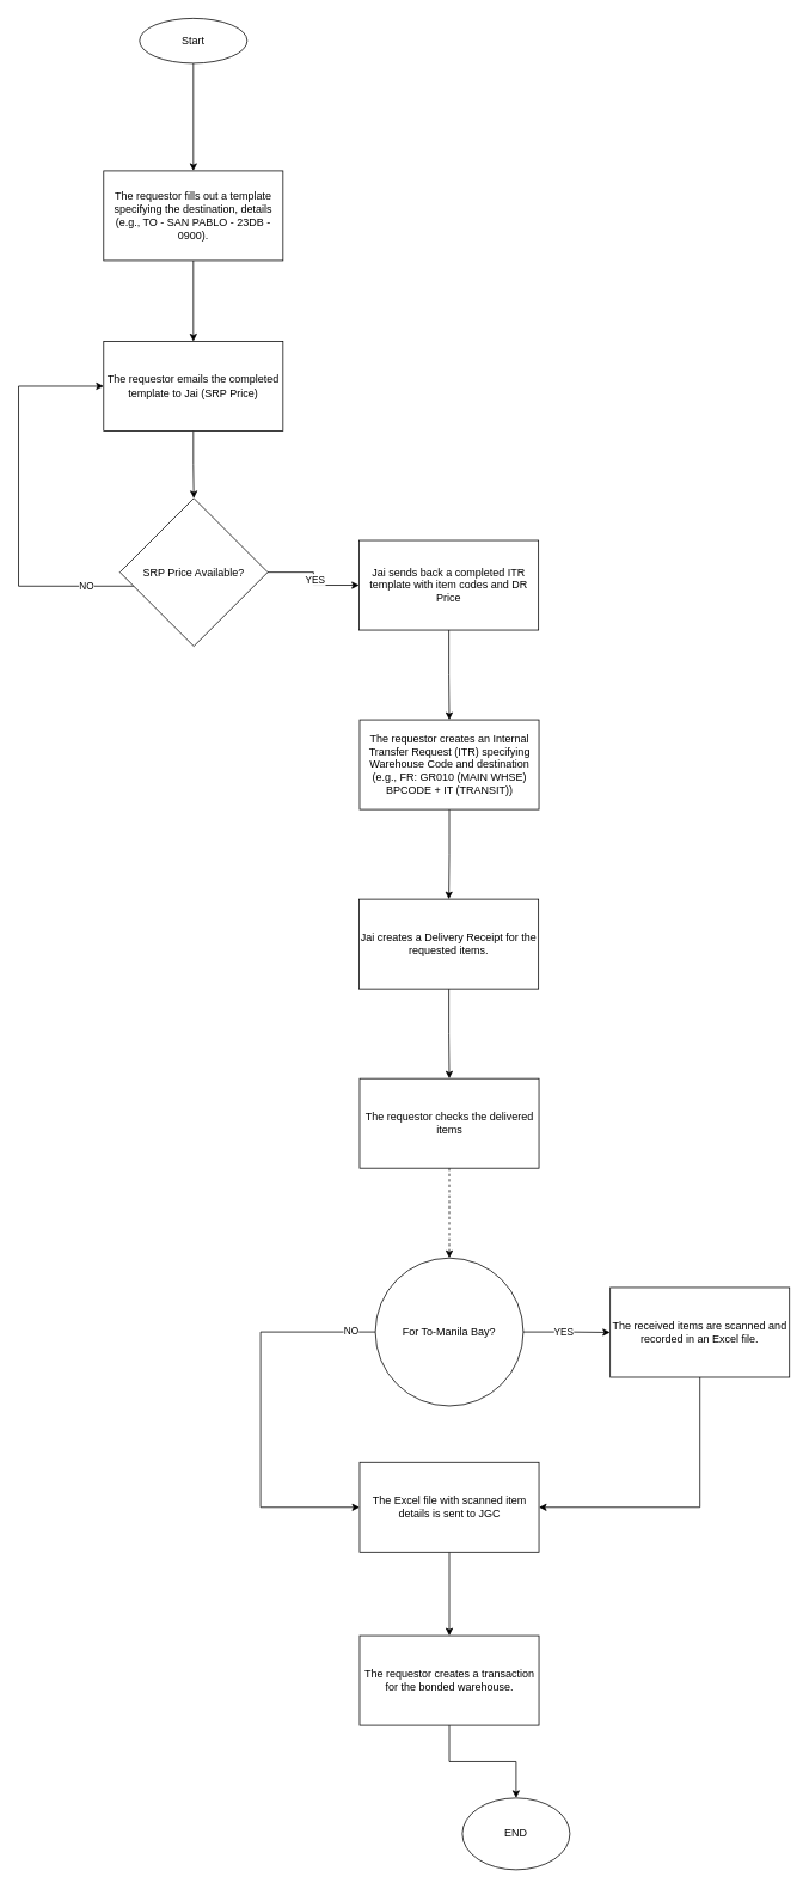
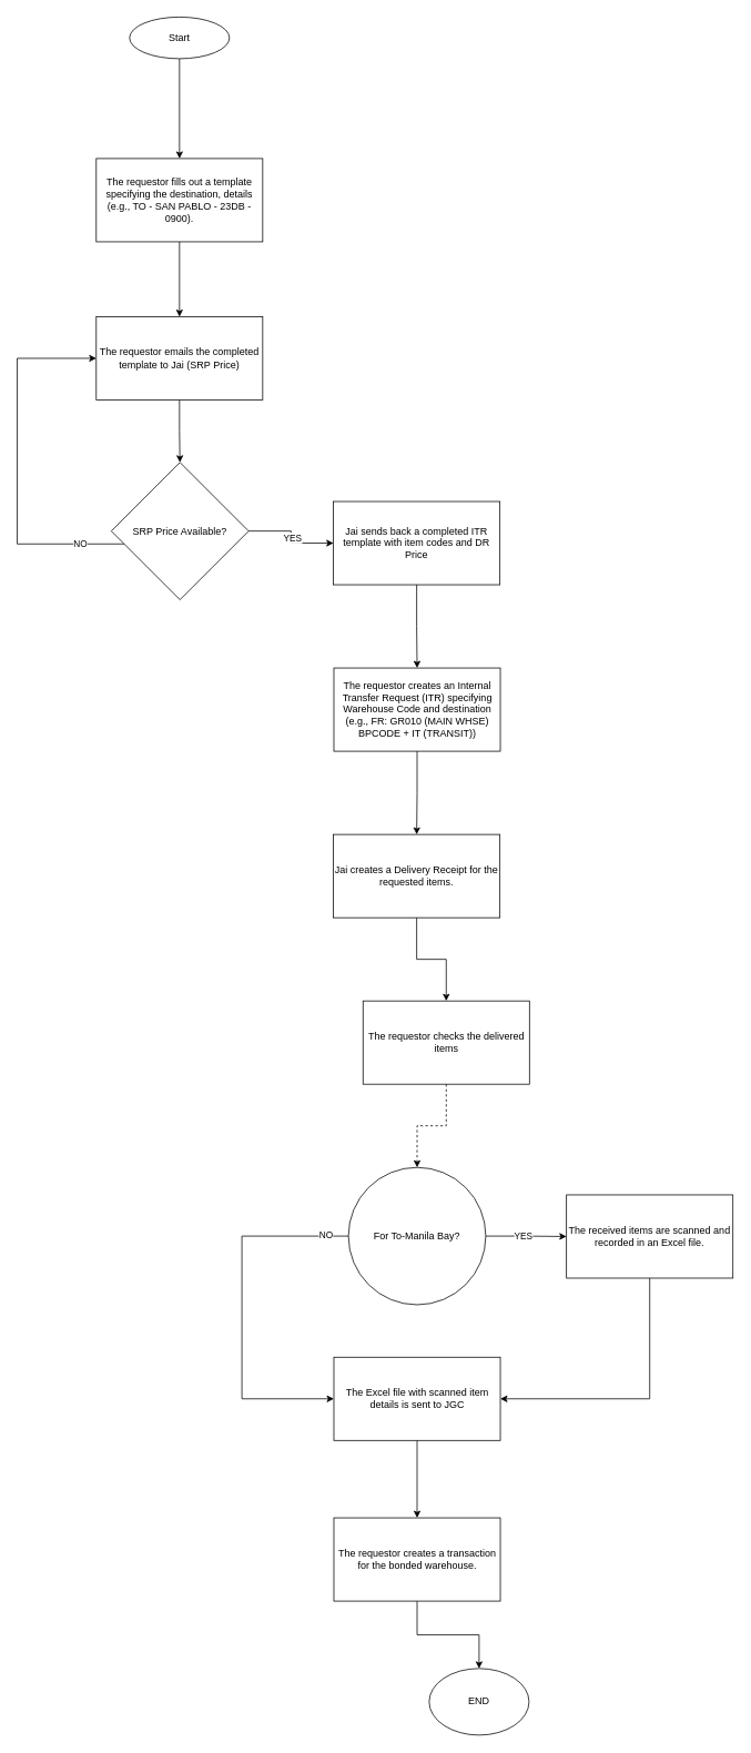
  <mxCell id="0" />
  <mxCell id="1" parent="0" />
  <mxCell id="2" value="" style="edgeStyle=orthogonalEdgeStyle;rounded=0;orthogonalLoop=1;jettySize=auto;html=1;" edge="1" parent="1" source="3" target="5"><mxGeometry relative="1" as="geometry" /></mxCell>
  <mxCell id="3" value="Start" style="ellipse;whiteSpace=wrap;html=1;" vertex="1" parent="1"><mxGeometry x="155" y="20" width="120" height="50" as="geometry" /></mxCell>
  <mxCell id="4" style="edgeStyle=orthogonalEdgeStyle;rounded=0;orthogonalLoop=1;jettySize=auto;html=1;entryX=0.5;entryY=0;entryDx=0;entryDy=0;" edge="1" parent="1" source="5" target="7"><mxGeometry relative="1" as="geometry" /></mxCell>
  <mxCell id="5" value="The requestor fills out a template specifying the destination, details (e.g., TO - SAN PABLO - 23DB - 0900)." style="whiteSpace=wrap;html=1;" vertex="1" parent="1"><mxGeometry x="115" y="190" width="200" height="100" as="geometry" /></mxCell>
  <mxCell id="6" value="" style="edgeStyle=orthogonalEdgeStyle;rounded=0;orthogonalLoop=1;jettySize=auto;html=1;" edge="1" parent="1" source="7" target="12"><mxGeometry relative="1" as="geometry" /></mxCell>
  <mxCell id="7" value="The requestor emails the completed template to Jai (SRP Price)" style="whiteSpace=wrap;html=1;" vertex="1" parent="1"><mxGeometry x="115" y="380" width="200" height="100" as="geometry" /></mxCell>
  <mxCell id="8" style="edgeStyle=orthogonalEdgeStyle;rounded=0;orthogonalLoop=1;jettySize=auto;html=1;entryX=0;entryY=0.5;entryDx=0;entryDy=0;" edge="1" parent="1" source="12" target="7"><mxGeometry relative="1" as="geometry"><Array as="points"><mxPoint x="20" y="653" /><mxPoint x="20" y="430" /></Array></mxGeometry></mxCell>
  <mxCell id="9" value="NO" style="edgeLabel;html=1;align=center;verticalAlign=middle;resizable=0;points=[];" vertex="1" connectable="0" parent="8"><mxGeometry x="-0.761" y="-1" relative="1" as="geometry"><mxPoint as="offset" /></mxGeometry></mxCell>
  <mxCell id="10" style="edgeStyle=orthogonalEdgeStyle;rounded=0;orthogonalLoop=1;jettySize=auto;html=1;entryX=0;entryY=0.5;entryDx=0;entryDy=0;" edge="1" parent="1" source="12" target="14"><mxGeometry relative="1" as="geometry" /></mxCell>
  <mxCell id="11" value="YES" style="edgeLabel;html=1;align=center;verticalAlign=middle;resizable=0;points=[];" vertex="1" connectable="0" parent="10"><mxGeometry x="0.006" y="1" relative="1" as="geometry"><mxPoint as="offset" /></mxGeometry></mxCell>
  <mxCell id="12" value="SRP Price Available?" style="rhombus;whiteSpace=wrap;html=1;" vertex="1" parent="1"><mxGeometry x="133" y="555" width="165" height="165" as="geometry" /></mxCell>
  <mxCell id="13" style="edgeStyle=orthogonalEdgeStyle;rounded=0;orthogonalLoop=1;jettySize=auto;html=1;entryX=0.5;entryY=0;entryDx=0;entryDy=0;" edge="1" parent="1" source="14" target="16"><mxGeometry relative="1" as="geometry" /></mxCell>
  <mxCell id="14" value="Jai sends back a completed ITR template with item codes and DR Price" style="whiteSpace=wrap;html=1;" vertex="1" parent="1"><mxGeometry x="400" y="602" width="200" height="100" as="geometry" /></mxCell>
  <mxCell id="15" style="edgeStyle=orthogonalEdgeStyle;rounded=0;orthogonalLoop=1;jettySize=auto;html=1;entryX=0.5;entryY=0;entryDx=0;entryDy=0;" edge="1" parent="1" source="16" target="18"><mxGeometry relative="1" as="geometry" /></mxCell>
  <mxCell id="16" value="The requestor creates an Internal Transfer Request (ITR) specifying Warehouse Code and destination (e.g.,&amp;nbsp;FR:&lt;span style=&quot;white-space:pre&quot;&gt;&#09;&lt;/span&gt;GR010 (MAIN WHSE) BPCODE + IT (TRANSIT))" style="whiteSpace=wrap;html=1;" vertex="1" parent="1"><mxGeometry x="400.5" y="802" width="200" height="100" as="geometry" /></mxCell>
  <mxCell id="17" style="edgeStyle=orthogonalEdgeStyle;rounded=0;orthogonalLoop=1;jettySize=auto;html=1;exitX=0.5;exitY=1;exitDx=0;exitDy=0;entryX=0.5;entryY=0;entryDx=0;entryDy=0;" edge="1" parent="1" source="18" target="20"><mxGeometry relative="1" as="geometry" /></mxCell>
  <mxCell id="18" value="Jai creates a Delivery Receipt for the requested items." style="whiteSpace=wrap;html=1;" vertex="1" parent="1"><mxGeometry x="400" y="1002" width="200" height="100" as="geometry" /></mxCell>
  <mxCell id="19" style="edgeStyle=orthogonalEdgeStyle;rounded=0;orthogonalLoop=1;jettySize=auto;html=1;entryX=0.5;entryY=0;entryDx=0;entryDy=0;dashed=1;" edge="1" parent="1" source="20" target="32"><mxGeometry relative="1" as="geometry" /></mxCell>
- <mxCell id="20" value="The requestor checks the delivered items" style="whiteSpace=wrap;html=1;" vertex="1" parent="1"><mxGeometry x="400.5" y="1202" width="200" height="100" as="geometry" /></mxCell>
+ <mxCell id="20" value="The requestor checks the delivered items" style="whiteSpace=wrap;html=1;" vertex="1" parent="1"><mxGeometry x="435.5" y="1202" width="200" height="100" as="geometry" /></mxCell>
  <mxCell id="21" style="edgeStyle=orthogonalEdgeStyle;rounded=0;orthogonalLoop=1;jettySize=auto;html=1;exitX=0.5;exitY=1;exitDx=0;exitDy=0;entryX=1;entryY=0.5;entryDx=0;entryDy=0;" edge="1" parent="1" source="22" target="24"><mxGeometry relative="1" as="geometry" /></mxCell>
  <mxCell id="22" value="&lt;div&gt;&lt;span style=&quot;background-color: initial;&quot;&gt;The received items are scanned and recorded in an Excel file.&lt;/span&gt;&lt;br&gt;&lt;/div&gt;" style="whiteSpace=wrap;html=1;" vertex="1" parent="1"><mxGeometry x="680" y="1435" width="200" height="100" as="geometry" /></mxCell>
  <mxCell id="23" style="edgeStyle=orthogonalEdgeStyle;rounded=0;orthogonalLoop=1;jettySize=auto;html=1;" edge="1" parent="1" source="24" target="26"><mxGeometry relative="1" as="geometry" /></mxCell>
  <mxCell id="24" value="The Excel file with scanned item details is sent to JGC" style="whiteSpace=wrap;html=1;" vertex="1" parent="1"><mxGeometry x="400.5" y="1630" width="200" height="100" as="geometry" /></mxCell>
  <mxCell id="25" style="edgeStyle=orthogonalEdgeStyle;rounded=0;orthogonalLoop=1;jettySize=auto;html=1;exitX=0.5;exitY=1;exitDx=0;exitDy=0;" edge="1" parent="1" source="26" target="27"><mxGeometry relative="1" as="geometry" /></mxCell>
  <mxCell id="26" value="The requestor creates a transaction for the bonded warehouse." style="whiteSpace=wrap;html=1;" vertex="1" parent="1"><mxGeometry x="400.5" y="1823" width="200" height="100" as="geometry" /></mxCell>
  <mxCell id="27" value="END" style="ellipse;whiteSpace=wrap;html=1;" vertex="1" parent="1"><mxGeometry x="515" y="2004" width="120" height="80" as="geometry" /></mxCell>
  <mxCell id="28" style="edgeStyle=orthogonalEdgeStyle;rounded=0;orthogonalLoop=1;jettySize=auto;html=1;exitX=1;exitY=0.5;exitDx=0;exitDy=0;" edge="1" parent="1" source="32" target="22"><mxGeometry relative="1" as="geometry" /></mxCell>
  <mxCell id="29" value="YES" style="edgeLabel;html=1;align=center;verticalAlign=middle;resizable=0;points=[];" vertex="1" connectable="0" parent="28"><mxGeometry x="-0.102" y="-4" relative="1" as="geometry"><mxPoint y="-4" as="offset" /></mxGeometry></mxCell>
  <mxCell id="30" style="edgeStyle=orthogonalEdgeStyle;rounded=0;orthogonalLoop=1;jettySize=auto;html=1;exitX=0;exitY=0.5;exitDx=0;exitDy=0;entryX=0;entryY=0.5;entryDx=0;entryDy=0;" edge="1" parent="1" source="32" target="24"><mxGeometry relative="1" as="geometry"><mxPoint x="401" y="1736" as="targetPoint" /><Array as="points"><mxPoint x="290" y="1485" /><mxPoint x="290" y="1680" /></Array></mxGeometry></mxCell>
  <mxCell id="31" value="NO" style="edgeLabel;html=1;align=center;verticalAlign=middle;resizable=0;points=[];" vertex="1" connectable="0" parent="30"><mxGeometry x="-0.87" y="-1" relative="1" as="geometry"><mxPoint as="offset" /></mxGeometry></mxCell>
  <mxCell id="32" value="For To-Manila Bay?" style="ellipse;whiteSpace=wrap;html=1;" vertex="1" parent="1"><mxGeometry x="418" y="1402" width="165" height="165" as="geometry" /></mxCell>
